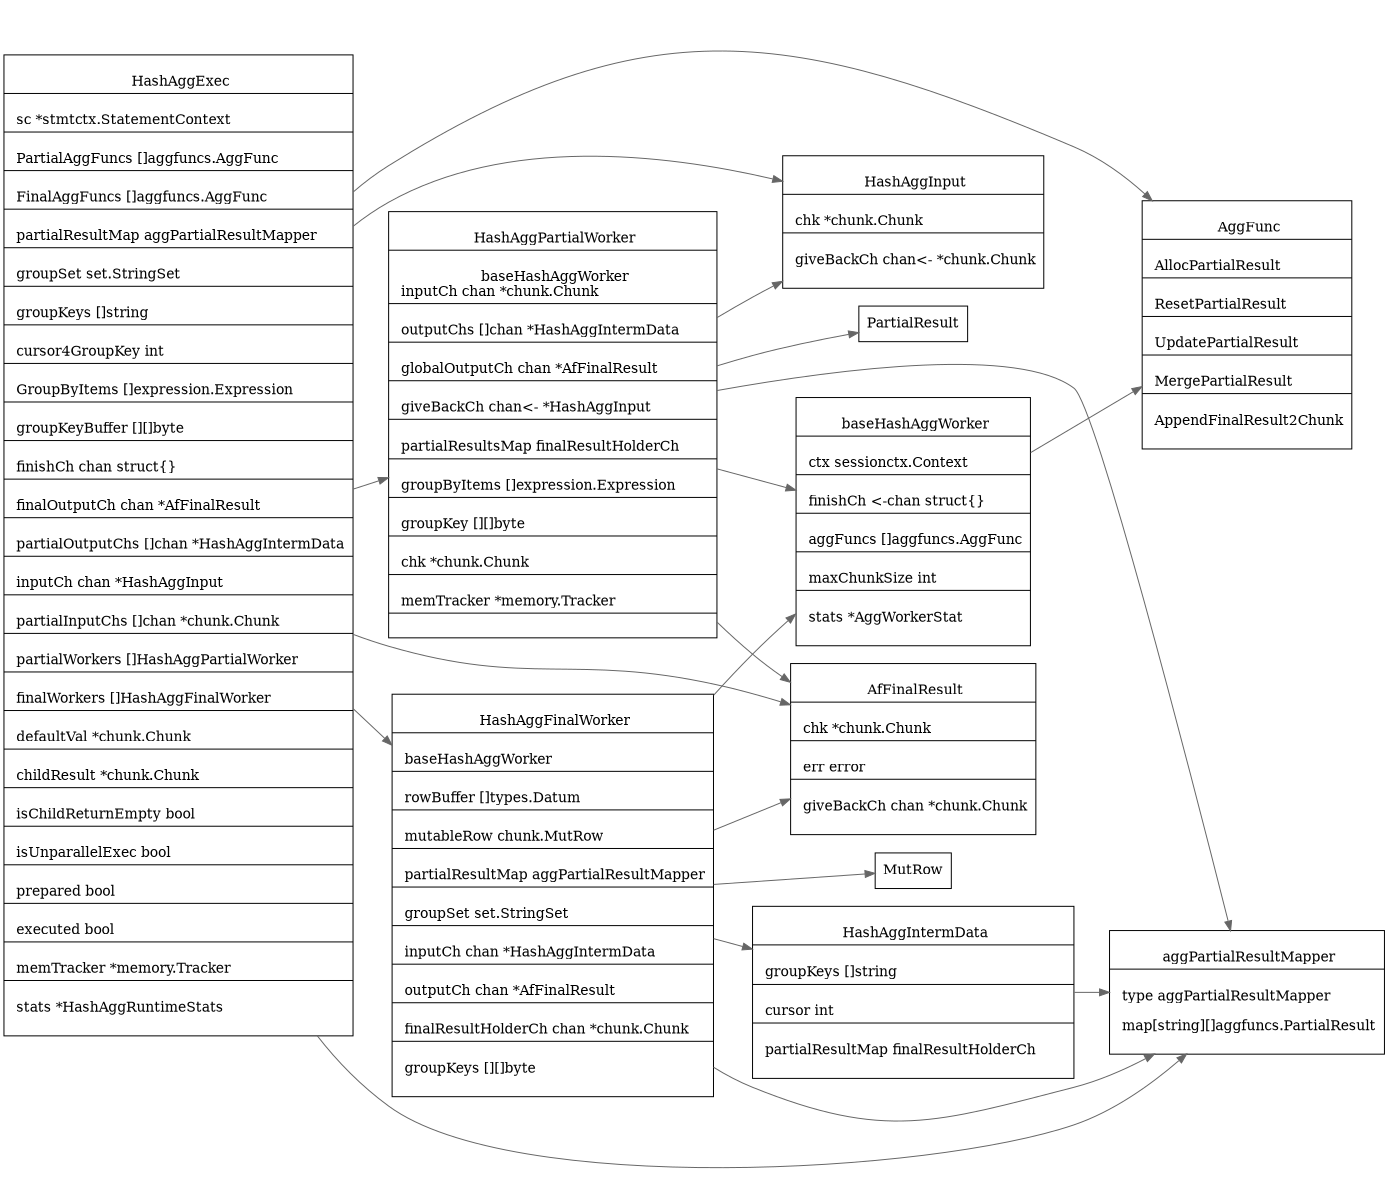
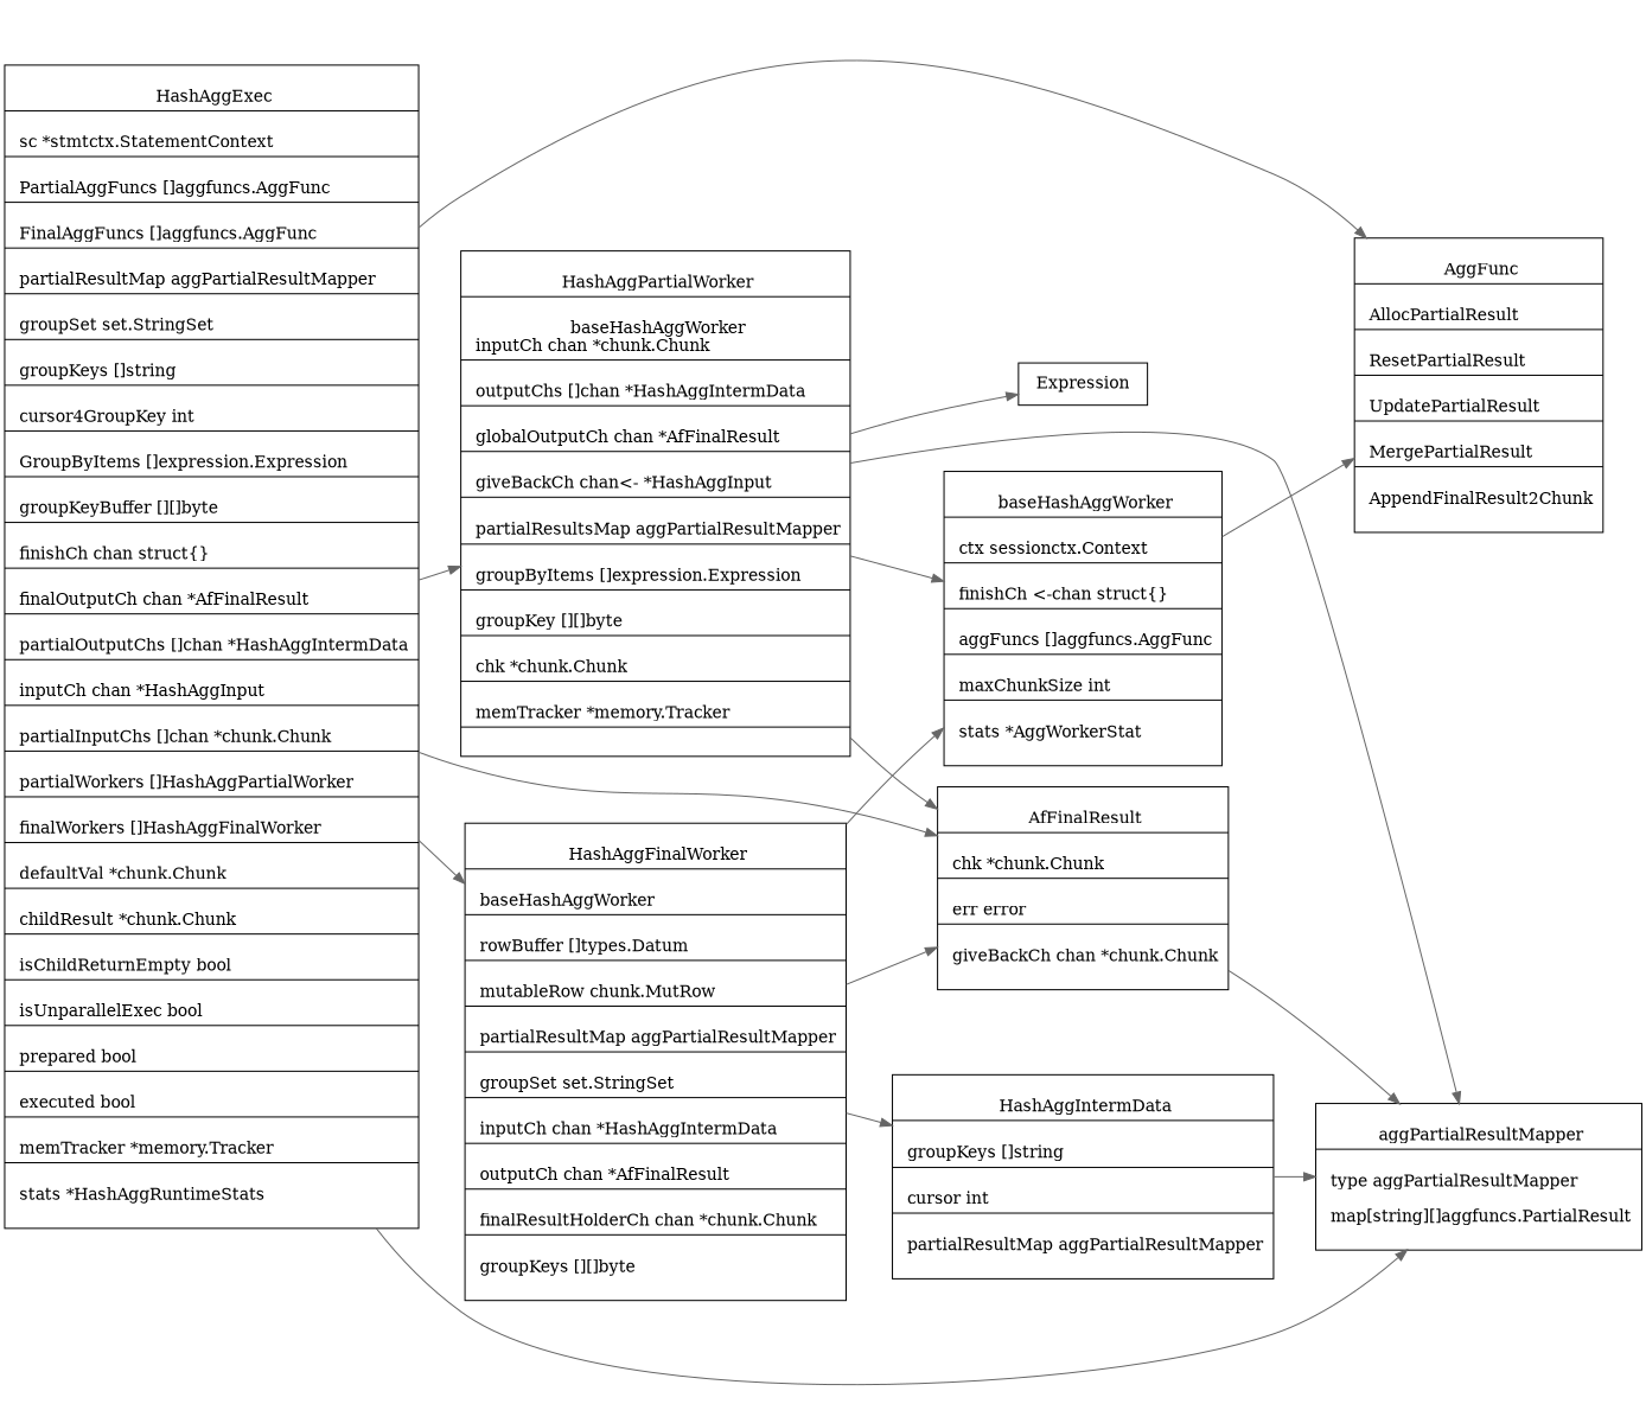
  digraph {
    newrank=true
    rankdir=LR
    node [shape=record]
    edge [color=gray40]
    n1 [label="{{\n      HashAggExec|\n	      sc               *stmtctx.StatementContext\l|\n	      PartialAggFuncs  []aggfuncs.AggFunc\l|\n	      FinalAggFuncs    []aggfuncs.AggFunc\l|\n	      partialResultMap aggPartialResultMapper\l|\n	      groupSet         set.StringSet\l|\n	      groupKeys        []string\l|\n	      cursor4GroupKey  int\l|\n	      GroupByItems     []expression.Expression\l|\n	      groupKeyBuffer   [][]byte\l|\n	      finishCh         chan struct\{\}\l|\n	      finalOutputCh    chan *AfFinalResult\l|\n	      partialOutputChs []chan *HashAggIntermData\l|\n	      inputCh          chan *HashAggInput\l|\n	      partialInputChs  []chan *chunk.Chunk\l|\n	      partialWorkers   []HashAggPartialWorker\l|\n	      finalWorkers     []HashAggFinalWorker\l|\n	      defaultVal       *chunk.Chunk\l|\n	      childResult      *chunk.Chunk\l|\n	      isChildReturnEmpty bool\l|\n	      isUnparallelExec bool\l|\n	      prepared         bool\l|\n	      executed         bool\l|\n	      memTracker *memory.Tracker\l|\n	      stats *HashAggRuntimeStats\l\n    }}"]
    n2 [label="{{\n      AggFunc|\n        AllocPartialResult\l|\n        ResetPartialResult\l|\n        UpdatePartialResult\l|\n        MergePartialResult\l|\n        AppendFinalResult2Chunk\l\n    }}"]
    n3 [label="{{\n        AfFinalResult|\n	        chk        *chunk.Chunk\l|\n	        err        error\l|\n	        giveBackCh chan *chunk.Chunk\l\n      }}"]
-   n4 [label="{{\n      HashAggPartialWorker|\n	      baseHashAggWorker\n	        inputCh           chan *chunk.Chunk\l|\n	        outputChs         []chan *HashAggIntermData\l|\n	        globalOutputCh    chan *AfFinalResult\l|\n	        giveBackCh        chan\<- *HashAggInput\l|\n	        partialResultsMap finalResultHolderCh\l|\n	        groupByItems      []expression.Expression\l|\n	        groupKey          [][]byte\l|\n	        chk        *chunk.Chunk\l|\n	        memTracker *memory.Tracker\l|\n    }}"]
+   n4 [label="{{\n      HashAggPartialWorker|\n	      baseHashAggWorker\n	        inputCh           chan *chunk.Chunk\l|\n	        outputChs         []chan *HashAggIntermData\l|\n	        globalOutputCh    chan *AfFinalResult\l|\n	        giveBackCh        chan\<- *HashAggInput\l|\n	        partialResultsMap aggPartialResultMapper\l|\n	        groupByItems      []expression.Expression\l|\n	        groupKey          [][]byte\l|\n	        chk        *chunk.Chunk\l|\n	        memTracker *memory.Tracker\l|\n    }}"]
    n5 [label="{{\n      HashAggFinalWorker|\n	      baseHashAggWorker\l|\n	      rowBuffer           []types.Datum\l|\n	      mutableRow          chunk.MutRow\l|\n	      partialResultMap    aggPartialResultMapper\l|\n	      groupSet            set.StringSet\l|\n	      inputCh             chan *HashAggIntermData\l|\n	      outputCh            chan *AfFinalResult\l|\n	      finalResultHolderCh chan *chunk.Chunk\l|\n	      groupKeys           [][]byte\l\n    }}"]
-   n6 [label="{{\n      HashAggInput|\n        chk *chunk.Chunk\l|\n        giveBackCh chan\<- *chunk.Chunk\l\n    }}"]
    n7 [label="{{\n      aggPartialResultMapper|\n      type aggPartialResultMapper\l \n      map[string][]aggfuncs.PartialResult\l\n    }}"]
-   n8 [label="{{\n      HashAggIntermData|\n	      groupKeys        []string\l|\n	      cursor           int\l|\n	      partialResultMap finalResultHolderCh\l\n    }}"]
+   n8 [label="{{\n      HashAggIntermData|\n	      groupKeys        []string\l|\n	      cursor           int\l|\n	      partialResultMap aggPartialResultMapper\l\n    }}"]
    n9 [label="{{\n      baseHashAggWorker|\n	      ctx          sessionctx.Context\l|\n	      finishCh     \<-chan struct\{\}\l|\n	      aggFuncs     []aggfuncs.AggFunc\l|\n	      maxChunkSize int\l|\n	      stats        *AggWorkerStat\l\n    }}"]
-   Expression [shape=box label=PartialResult]
-   MutRow [shape=box]
+   Expression [shape=box]
    n1 -> n2
    n1 -> n3
    n1 -> n4
    n1 -> n5
-   n1 -> n6
    n1 -> n7
    n4 -> n3
-   n4 -> n6
    n4 -> n7
    n4 -> n9
    n4 -> Expression
    n5 -> n3
-   n5 -> n7
+   n3 -> n7
    n5 -> n8
    n5 -> n9
-   n5 -> MutRow
    n8 -> n7
    n9 -> n2
  }
